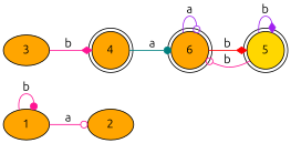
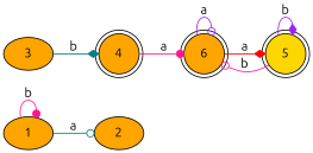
  digraph {
    fontname=Ubuntu
    rankdir=LR
    node [fillcolor=orange fontname=Ubuntu style=filled]
    edge [arrowhead=odot color=deeppink fontname=Ubuntu]
    n1 [label=1]
    n2 [label=2]
    n3 [label=3]
    n4 [label=4 shape=doublecircle]
    n5 [label=6 shape=doublecircle]
    n6 [fillcolor=gold label=5 shape=doublecircle]
    n1 -> n1 [arrowhead=dot label=b]
-   n1 -> n2 [label=a]
-   n3 -> n4 [arrowhead=diamond label=b]
-   n4 -> n5 [arrowhead=dot color=teal label=a]
+   n1 -> n2 [color=teal label=a]
+   n3 -> n4 [arrowhead=diamond color=teal label=b]
+   n4 -> n5 [arrowhead=dot label=a]
    n5 -> n5 [color=purple label=a]
-   n5 -> n6 [arrowhead=diamond color=red label=b]
+   n5 -> n6 [arrowhead=diamond color=red label=a]
    n6 -> n5 [label=b]
    n6 -> n6 [arrowhead=diamond color=purple label=b]
  }
